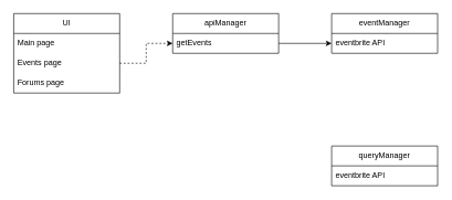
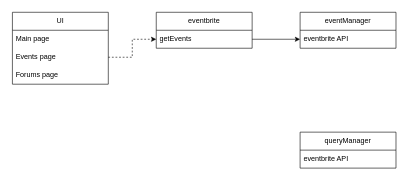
  <mxCell id="0" />
  <mxCell id="1" parent="0" />
  <mxCell id="2" value="UI" style="swimlane;fontStyle=0;childLayout=stackLayout;horizontal=1;startSize=30;horizontalStack=0;resizeParent=1;resizeParentMax=0;resizeLast=0;collapsible=1;marginBottom=0;whiteSpace=wrap;html=1;" vertex="1" parent="1"><mxGeometry x="20" y="20" width="160" height="120" as="geometry" /></mxCell>
  <mxCell id="3" value="Main page" style="text;strokeColor=none;fillColor=none;align=left;verticalAlign=middle;spacingLeft=4;spacingRight=4;overflow=hidden;points=[[0,0.5],[1,0.5]];portConstraint=eastwest;rotatable=0;whiteSpace=wrap;html=1;" vertex="1" parent="2"><mxGeometry y="30" width="160" height="30" as="geometry" /></mxCell>
  <mxCell id="4" value="Events page" style="text;strokeColor=none;fillColor=none;align=left;verticalAlign=middle;spacingLeft=4;spacingRight=4;overflow=hidden;points=[[0,0.5],[1,0.5]];portConstraint=eastwest;rotatable=0;whiteSpace=wrap;html=1;" vertex="1" parent="2"><mxGeometry y="60" width="160" height="30" as="geometry" /></mxCell>
  <mxCell id="5" value="Forums page" style="text;strokeColor=none;fillColor=none;align=left;verticalAlign=middle;spacingLeft=4;spacingRight=4;overflow=hidden;points=[[0,0.5],[1,0.5]];portConstraint=eastwest;rotatable=0;whiteSpace=wrap;html=1;" vertex="1" parent="2"><mxGeometry y="90" width="160" height="30" as="geometry" /></mxCell>
- <mxCell id="6" value="apiManager" style="swimlane;fontStyle=0;childLayout=stackLayout;horizontal=1;startSize=30;horizontalStack=0;resizeParent=1;resizeParentMax=0;resizeLast=0;collapsible=1;marginBottom=0;whiteSpace=wrap;html=1;" vertex="1" parent="1"><mxGeometry x="260" y="20" width="160" height="60" as="geometry" /></mxCell>
+ <mxCell id="6" value="eventbrite" style="swimlane;fontStyle=0;childLayout=stackLayout;horizontal=1;startSize=30;horizontalStack=0;resizeParent=1;resizeParentMax=0;resizeLast=0;collapsible=1;marginBottom=0;whiteSpace=wrap;html=1;" vertex="1" parent="1"><mxGeometry x="260" y="20" width="160" height="60" as="geometry" /></mxCell>
  <mxCell id="7" value="getEvents" style="text;strokeColor=none;fillColor=none;align=left;verticalAlign=middle;spacingLeft=4;spacingRight=4;overflow=hidden;points=[[0,0.5],[1,0.5]];portConstraint=eastwest;rotatable=0;whiteSpace=wrap;html=1;" vertex="1" parent="6"><mxGeometry y="30" width="160" height="30" as="geometry" /></mxCell>
  <mxCell id="8" style="edgeStyle=orthogonalEdgeStyle;rounded=0;orthogonalLoop=1;jettySize=auto;html=1;exitX=1;exitY=0.5;exitDx=0;exitDy=0;entryX=0;entryY=0.5;entryDx=0;entryDy=0;dashed=1;" edge="1" parent="1" source="4" target="7"><mxGeometry relative="1" as="geometry" /></mxCell>
  <mxCell id="9" value="eventManager" style="swimlane;fontStyle=0;childLayout=stackLayout;horizontal=1;startSize=30;horizontalStack=0;resizeParent=1;resizeParentMax=0;resizeLast=0;collapsible=1;marginBottom=0;whiteSpace=wrap;html=1;" vertex="1" parent="1"><mxGeometry x="500" y="20" width="160" height="60" as="geometry" /></mxCell>
  <mxCell id="10" value="eventbrite API" style="text;strokeColor=none;fillColor=none;align=left;verticalAlign=middle;spacingLeft=4;spacingRight=4;overflow=hidden;points=[[0,0.5],[1,0.5]];portConstraint=eastwest;rotatable=0;whiteSpace=wrap;html=1;" vertex="1" parent="9"><mxGeometry y="30" width="160" height="30" as="geometry" /></mxCell>
  <mxCell id="11" style="edgeStyle=orthogonalEdgeStyle;rounded=0;orthogonalLoop=1;jettySize=auto;html=1;exitX=1;exitY=0.5;exitDx=0;exitDy=0;entryX=0;entryY=0.5;entryDx=0;entryDy=0;" edge="1" parent="1" source="7" target="10"><mxGeometry relative="1" as="geometry" /></mxCell>
  <mxCell id="12" value="queryManager" style="swimlane;fontStyle=0;childLayout=stackLayout;horizontal=1;startSize=30;horizontalStack=0;resizeParent=1;resizeParentMax=0;resizeLast=0;collapsible=1;marginBottom=0;whiteSpace=wrap;html=1;" vertex="1" parent="1"><mxGeometry x="500" y="220" width="160" height="60" as="geometry" /></mxCell>
  <mxCell id="13" value="eventbrite API" style="text;strokeColor=none;fillColor=none;align=left;verticalAlign=middle;spacingLeft=4;spacingRight=4;overflow=hidden;points=[[0,0.5],[1,0.5]];portConstraint=eastwest;rotatable=0;whiteSpace=wrap;html=1;" vertex="1" parent="12"><mxGeometry y="30" width="160" height="30" as="geometry" /></mxCell>
